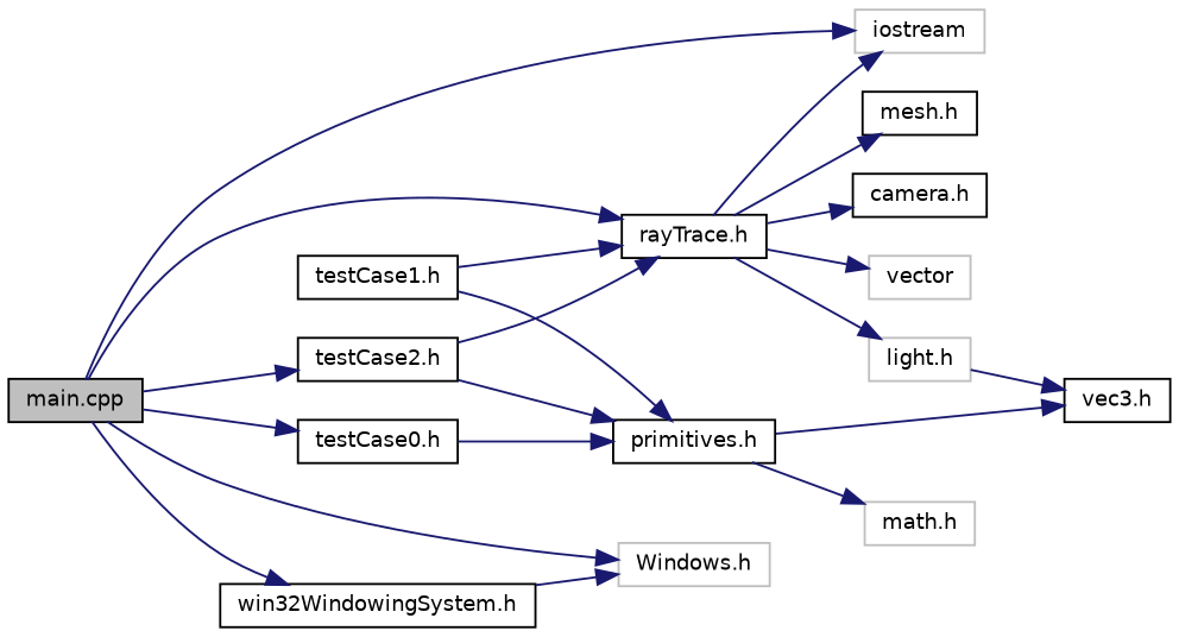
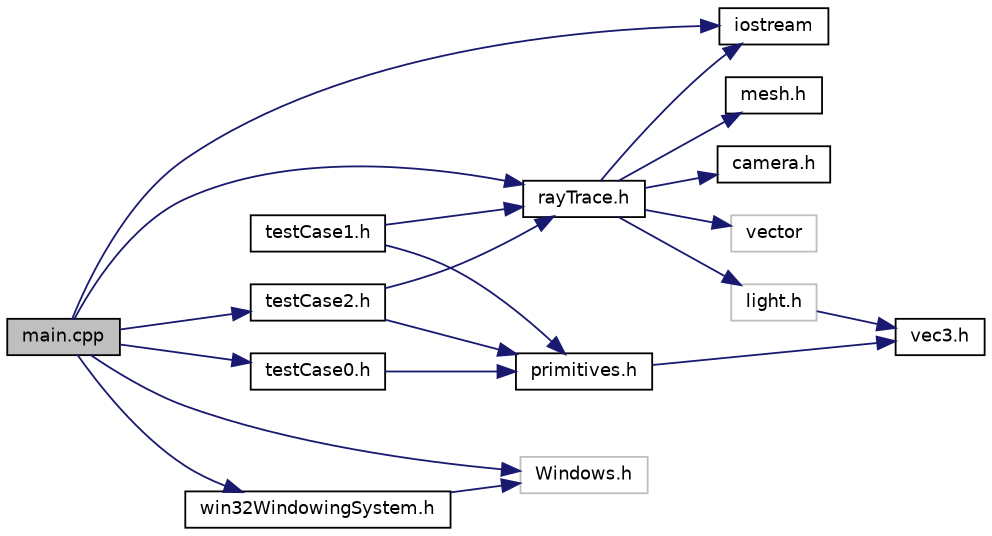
  digraph {
    rankdir=LR
    node [color=black fillcolor=white fontname=Helvetica fontsize=10 shape=record style=filled]
    edge [color=midnightblue fontname=Helvetica fontsize=10 labelfontname=Helvetica labelfontsize=10 style=solid]
    n1 [fillcolor=grey75 fontcolor=black height=0.2 label="main.cpp" width=0.4]
-   n2 [color=grey75 height=0.2 label=iostream width=0.4]
+   n2 [height=0.2 label=iostream width=0.4]
    n3 [height=0.2 label="win32WindowingSystem.h" width=0.4]
    n4 [height=0.2 label="rayTrace.h" width=0.4]
    n5 [height=0.2 label="testCase0.h" width=0.4]
    n6 [height=0.2 label="testCase2.h" width=0.4]
    n7 [color=grey75 height=0.2 label="Windows.h" width=0.4]
    n8 [height=0.2 label="mesh.h" width=0.4]
    n9 [height=0.2 label="camera.h" width=0.4]
    n10 [color=grey75 height=0.2 label="light.h" width=0.4]
    n11 [color=grey75 height=0.2 label=vector width=0.4]
    n12 [height=0.2 label="primitives.h" width=0.4]
    n13 [height=0.2 label="testCase1.h" width=0.4]
    n14 [height=0.2 label="vec3.h" width=0.4]
-   n15 [color=grey75 height=0.2 label="math.h" width=0.4]
    n1 -> n2
    n1 -> n3
    n1 -> n4
    n1 -> n5
    n1 -> n6
    n1 -> n7
    n3 -> n7
    n4 -> n2
    n4 -> n8
    n4 -> n9
    n4 -> n10
    n4 -> n11
    n5 -> n12
    n6 -> n4
    n6 -> n12
    n10 -> n14
    n12 -> n14
-   n12 -> n15
    n13 -> n4
    n13 -> n12
  }
